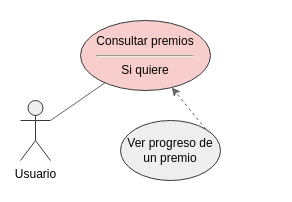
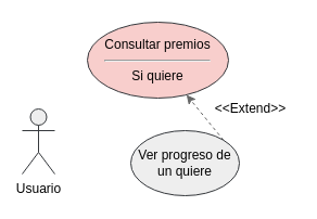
  <mxCell id="0" />
  <mxCell id="1" parent="0" />
- <mxCell id="2" style="edgeStyle=none;html=1;exitX=1;exitY=0.333;exitDx=0;exitDy=0;exitPerimeter=0;fontFamily=Helvetica;fontSize=12;fontColor=#000000;fillColor=#f5f5f5;gradientColor=#b3b3b3;strokeColor=#666666;endArrow=none;endFill=0;" edge="1" parent="1" source="3" target="4"><mxGeometry relative="1" as="geometry" /></mxCell>
  <mxCell id="3" value="Usuario" style="shape=umlActor;verticalLabelPosition=bottom;verticalAlign=top;html=1;outlineConnect=0;fillColor=#eeeeee;strokeColor=#36393d;fontColor=#000000;" vertex="1" parent="1"><mxGeometry x="20" y="100" width="30" height="60" as="geometry" /></mxCell>
  <mxCell id="4" value="Consultar premios&lt;hr&gt;Si quiere" style="ellipse;whiteSpace=wrap;html=1;fontFamily=Helvetica;fontSize=12;fontColor=#000000;strokeColor=#36393d;fillColor=#f8cecc;" vertex="1" parent="1"><mxGeometry x="80" y="20" width="130" height="70" as="geometry" /></mxCell>
  <mxCell id="5" style="edgeStyle=none;shape=connector;rounded=1;html=1;exitX=1;exitY=0;exitDx=0;exitDy=0;labelBackgroundColor=default;fontFamily=Helvetica;fontSize=12;fontColor=#000000;endArrow=classic;endFill=1;strokeColor=#666666;fillColor=#f5f5f5;gradientColor=#b3b3b3;dashed=1;" edge="1" parent="1" source="6" target="4"><mxGeometry relative="1" as="geometry" /></mxCell>
- <mxCell id="6" value="Ver progreso de un premio" style="ellipse;whiteSpace=wrap;html=1;fontFamily=Helvetica;fontSize=12;fontColor=#000000;strokeColor=#36393d;fillColor=#eeeeee;" vertex="1" parent="1"><mxGeometry x="120" y="120" width="100" height="60" as="geometry" /></mxCell>
+ <mxCell id="6" value="Ver progreso de un quiere" style="ellipse;whiteSpace=wrap;html=1;fontFamily=Helvetica;fontSize=12;fontColor=#000000;strokeColor=#36393d;fillColor=#eeeeee;" vertex="1" parent="1"><mxGeometry x="120" y="120" width="100" height="60" as="geometry" /></mxCell>
+ <mxCell id="7" value="&amp;lt;&amp;lt;Extend&amp;gt;&amp;gt;" style="text;html=1;align=center;verticalAlign=middle;resizable=0;points=[];autosize=1;strokeColor=none;fillColor=none;fontSize=12;fontFamily=Helvetica;fontColor=#000000;" vertex="1" parent="1"><mxGeometry x="190" y="90" width="80" height="20" as="geometry" /></mxCell>
